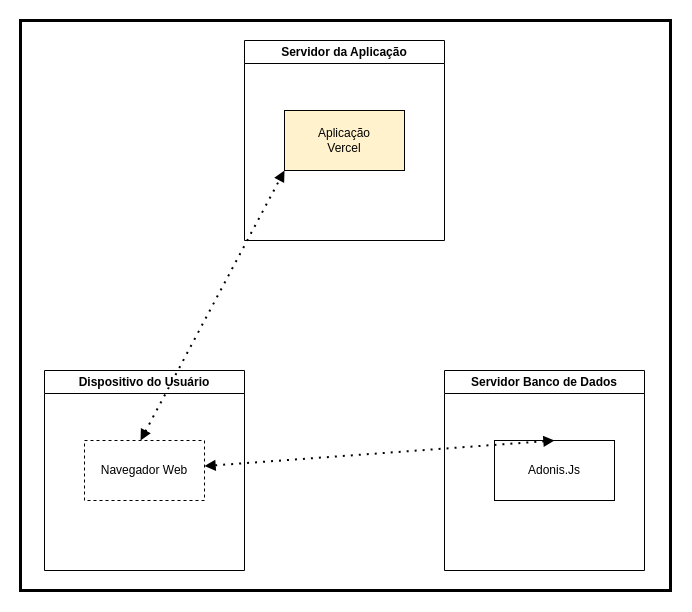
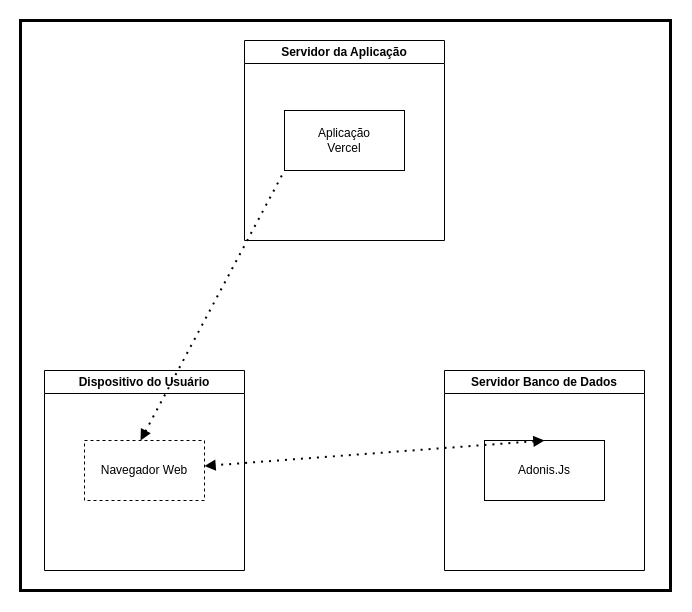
  <mxCell id="0" />
  <mxCell id="1" parent="0" />
  <mxCell id="2" value="Servidor da Aplicação" style="swimlane;whiteSpace=wrap;html=1;" vertex="1" parent="1"><mxGeometry x="244" y="40" width="200" height="200" as="geometry" /></mxCell>
- <mxCell id="3" value="Aplicação&lt;div&gt;Vercel&lt;/div&gt;" style="rounded=0;whiteSpace=wrap;html=1;fillColor=#fff2cc;" vertex="1" parent="2"><mxGeometry x="40" y="70" width="120" height="60" as="geometry" /></mxCell>
+ <mxCell id="3" value="Aplicação&lt;div&gt;Vercel&lt;/div&gt;" style="rounded=0;whiteSpace=wrap;html=1;" vertex="1" parent="2"><mxGeometry x="40" y="70" width="120" height="60" as="geometry" /></mxCell>
  <mxCell id="4" value="Dispositivo do Usuário" style="swimlane;whiteSpace=wrap;html=1;" vertex="1" parent="1"><mxGeometry x="44" y="370" width="200" height="200" as="geometry" /></mxCell>
  <mxCell id="5" value="Navegador Web" style="rounded=0;whiteSpace=wrap;html=1;dashed=1;" vertex="1" parent="4"><mxGeometry x="40" y="70" width="120" height="60" as="geometry" /></mxCell>
  <mxCell id="6" value="Servidor Banco de Dados" style="swimlane;whiteSpace=wrap;html=1;" vertex="1" parent="1"><mxGeometry x="444" y="370" width="200" height="200" as="geometry" /></mxCell>
- <mxCell id="7" value="Adonis.Js" style="rounded=0;whiteSpace=wrap;html=1;" vertex="1" parent="6"><mxGeometry x="50" y="70" width="120" height="60" as="geometry" /></mxCell>
- <mxCell id="8" value="" style="endArrow=block;dashed=1;html=1;dashPattern=1 3;strokeWidth=2;rounded=0;entryX=0;entryY=1;entryDx=0;entryDy=0;exitX=0.467;exitY=0;exitDx=0;exitDy=0;exitPerimeter=0;endFill=1;startArrow=block;startFill=1;" edge="1" parent="1" source="5" target="3"><mxGeometry width="50" height="50" relative="1" as="geometry"><mxPoint x="240" y="220" as="sourcePoint" /><mxPoint x="270" y="180" as="targetPoint" /></mxGeometry></mxCell>
+ <mxCell id="7" value="Adonis.Js" style="rounded=0;whiteSpace=wrap;html=1;" vertex="1" parent="6"><mxGeometry x="40" y="70" width="120" height="60" as="geometry" /></mxCell>
+ <mxCell id="8" value="" style="endArrow=none;dashed=1;html=1;dashPattern=1 3;strokeWidth=2;rounded=0;entryX=0;entryY=1;entryDx=0;entryDy=0;exitX=0.467;exitY=0;exitDx=0;exitDy=0;exitPerimeter=0;endFill=1;startArrow=block;startFill=1;" edge="1" parent="1" source="5" target="3"><mxGeometry width="50" height="50" relative="1" as="geometry"><mxPoint x="240" y="220" as="sourcePoint" /><mxPoint x="270" y="180" as="targetPoint" /></mxGeometry></mxCell>
  <mxCell id="9" value="" style="endArrow=block;dashed=1;html=1;dashPattern=1 3;strokeWidth=2;rounded=0;exitX=0.5;exitY=0;exitDx=0;exitDy=0;endFill=1;startArrow=block;startFill=1;" edge="1" parent="1" source="7" target="5"><mxGeometry width="50" height="50" relative="1" as="geometry"><mxPoint x="510" y="570" as="sourcePoint" /><mxPoint x="654" y="300" as="targetPoint" /></mxGeometry></mxCell>
  <mxCell id="10" value="" style="rounded=0;whiteSpace=wrap;html=1;fillColor=none;strokeWidth=3;" vertex="1" parent="1"><mxGeometry x="20" y="20" width="650" height="570" as="geometry" /></mxCell>
